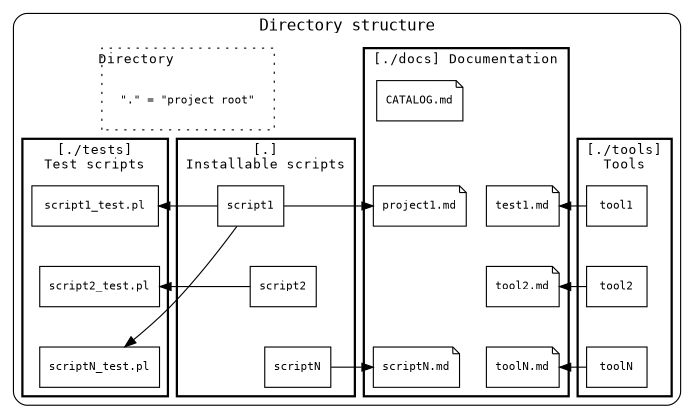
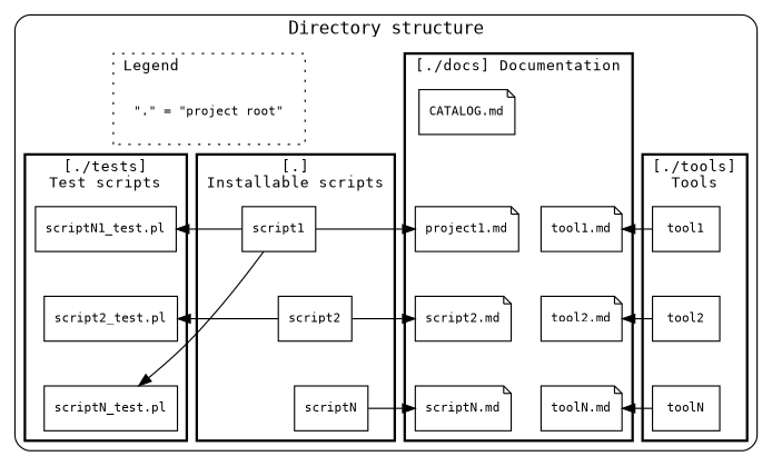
  digraph {
    constraint=false
    fontname=monospace
    newrank=true
    node [fontname=monospace fontsize=10 shape=box]
    edge [fontname=monospace style=invis]
    n1 [label=tool1]
    n2 [label="project1.md" shape=note]
-   n3 [label="test1.md" shape=note]
+   n3 [label="tool1.md" shape=note]
    n4 [label=script1]
-   n5 [label="script1_test.pl"]
+   n5 [label="scriptN1_test.pl"]
    n6 [label=tool2]
+   n7 [label="script2.md" shape=note]
    n8 [label="tool2.md" shape=note]
    n9 [label=script2]
    n10 [label="script2_test.pl"]
    n11 [label=toolN]
    n12 [label="scriptN.md" shape=note]
    n13 [label="toolN.md" shape=note]
    n14 [label=scriptN]
    n15 [label="scriptN_test.pl"]
    n16 [label="CATALOG.md" shape=note]
    n17 [label="\".\" = \"project root\"" shape=plaintext]
    subgraph cluster_1 {
      color=black
      label="Directory structure"
      penwidth=1
      style=rounded
      subgraph sub_2 {
        color=black
        label="Directory structure"
        penwidth=1
        rank=same
        style=rounded
        n1
        n2
        n3
        n4
        n5
      }
      subgraph sub_3 {
        color=black
        label="Directory structure"
        penwidth=1
        rank=same
        style=rounded
        n6
+       n7
        n8
        n9
        n10
      }
      subgraph sub_4 {
        color=black
        label="Directory structure"
        penwidth=1
        rank=same
        style=rounded
        n11
        n12
        n13
        n14
        n15
      }
      subgraph cluster_5 {
        color=black
        fontsize=12
        label="[./tools]\nTools"
        penwidth=2
        style=solid
        subgraph sub_6 {
          color=black
          fontsize=12
          label="[./tools]\nTools"
          penwidth=2
          style=solid
          n1
          n6
          n11
        }
      }
      subgraph cluster_7 {
        color=black
        fontsize=12
        label="[./docs] Documentation"
        penwidth=2
        style=solid
        subgraph sub_8 {
          color=black
          fontsize=12
          label="[./docs] Documentation"
          penwidth=2
          style=solid
          n2
          n3
+         n7
          n8
          n12
          n13
          n16
        }
      }
      subgraph cluster_9 {
        color=black
        fontsize=12
        label="[.]\nInstallable scripts"
        penwidth=2
        style=solid
        subgraph sub_10 {
          color=black
          fontsize=12
          label="[.]\nInstallable scripts"
          penwidth=2
          style=solid
          n4
          n9
          n14
        }
      }
      subgraph cluster_11 {
        color=black
        fontsize=12
        label="[./tests]\nTest scripts"
        penwidth=2
        style=solid
        subgraph sub_12 {
          color=black
          fontsize=12
          label="[./tests]\nTest scripts"
          penwidth=2
          style=solid
          n5
          n10
          n15
        }
      }
      subgraph cluster_13 {
        color=black
        fontsize=12
-       label=Directory
+       label=Legend
        labeljust=l
        penwidth=1
        style=dotted
        n17
      }
    }
    n1 -> n3 [style=""]
    n1 -> n6
    n2 -> n3
+   n2 -> n7
    n3 -> n8
    n4 -> n2 [style=""]
    n4 -> n5 [style=""]
    n4 -> n9
    n4 -> n15 [style=""]
    n5 -> n10
    n6 -> n8 [style=""]
    n6 -> n11
+   n7 -> n12
    n8 -> n13
+   n9 -> n7 [style=""]
    n9 -> n10 [style=""]
    n9 -> n14
    n10 -> n15
    n11 -> n13 [style=""]
    n14 -> n12 [style=""]
    n16 -> n2
  }
